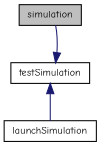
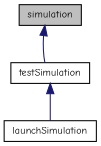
  digraph {
    fontname="Comic Neue"
    node [color=black fillcolor=white fontname="Comic Neue" fontsize=10 shape=record style=filled]
    edge [color=midnightblue dir=back fontname="Comic Neue" fontsize=10 labelfontname=Helvetica labelfontsize=10 style=solid]
    n1 [fillcolor=grey75 fontcolor=black height=0.2 label=simulation width=0.4]
    n2 [height=0.2 label=testSimulation width=0.4]
    n3 [height=0.2 label=launchSimulation width=0.4]
-   n2 -> n1
+   n1 -> n2
    n2 -> n3
  }
